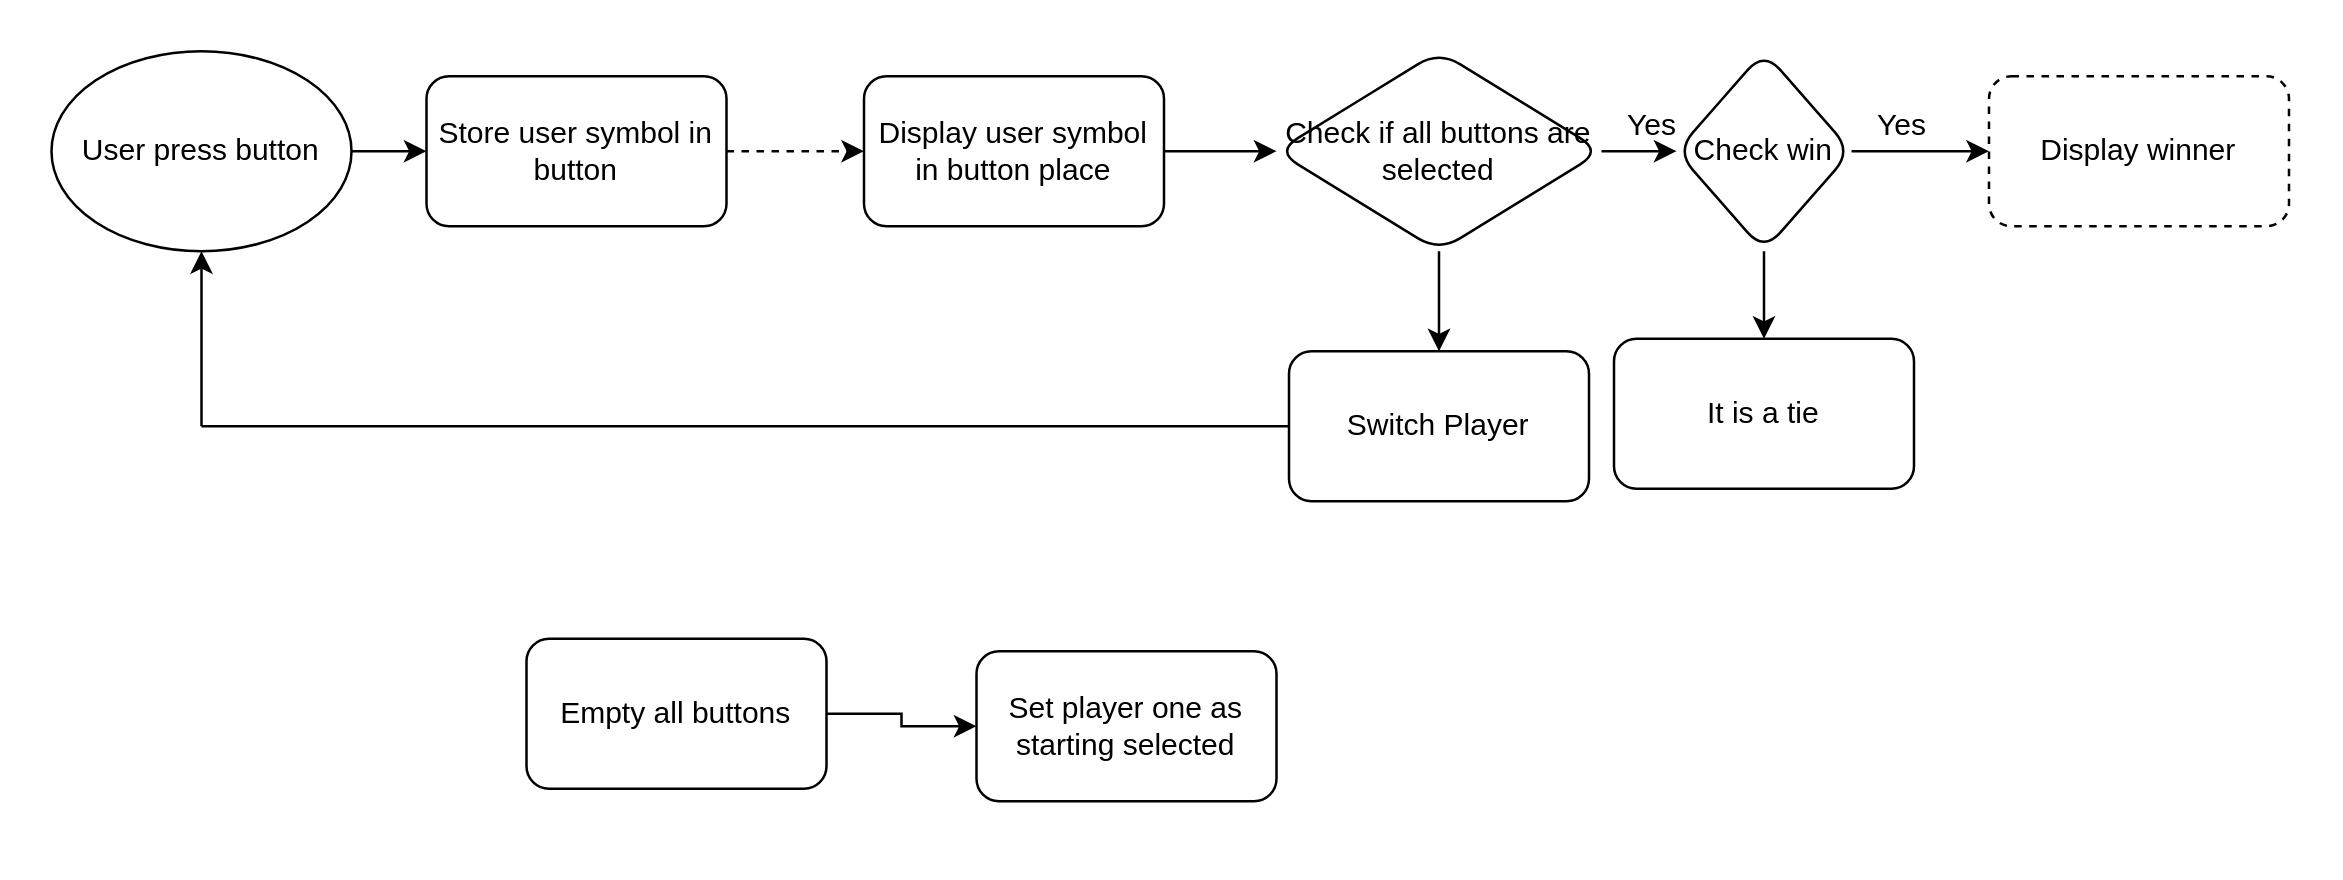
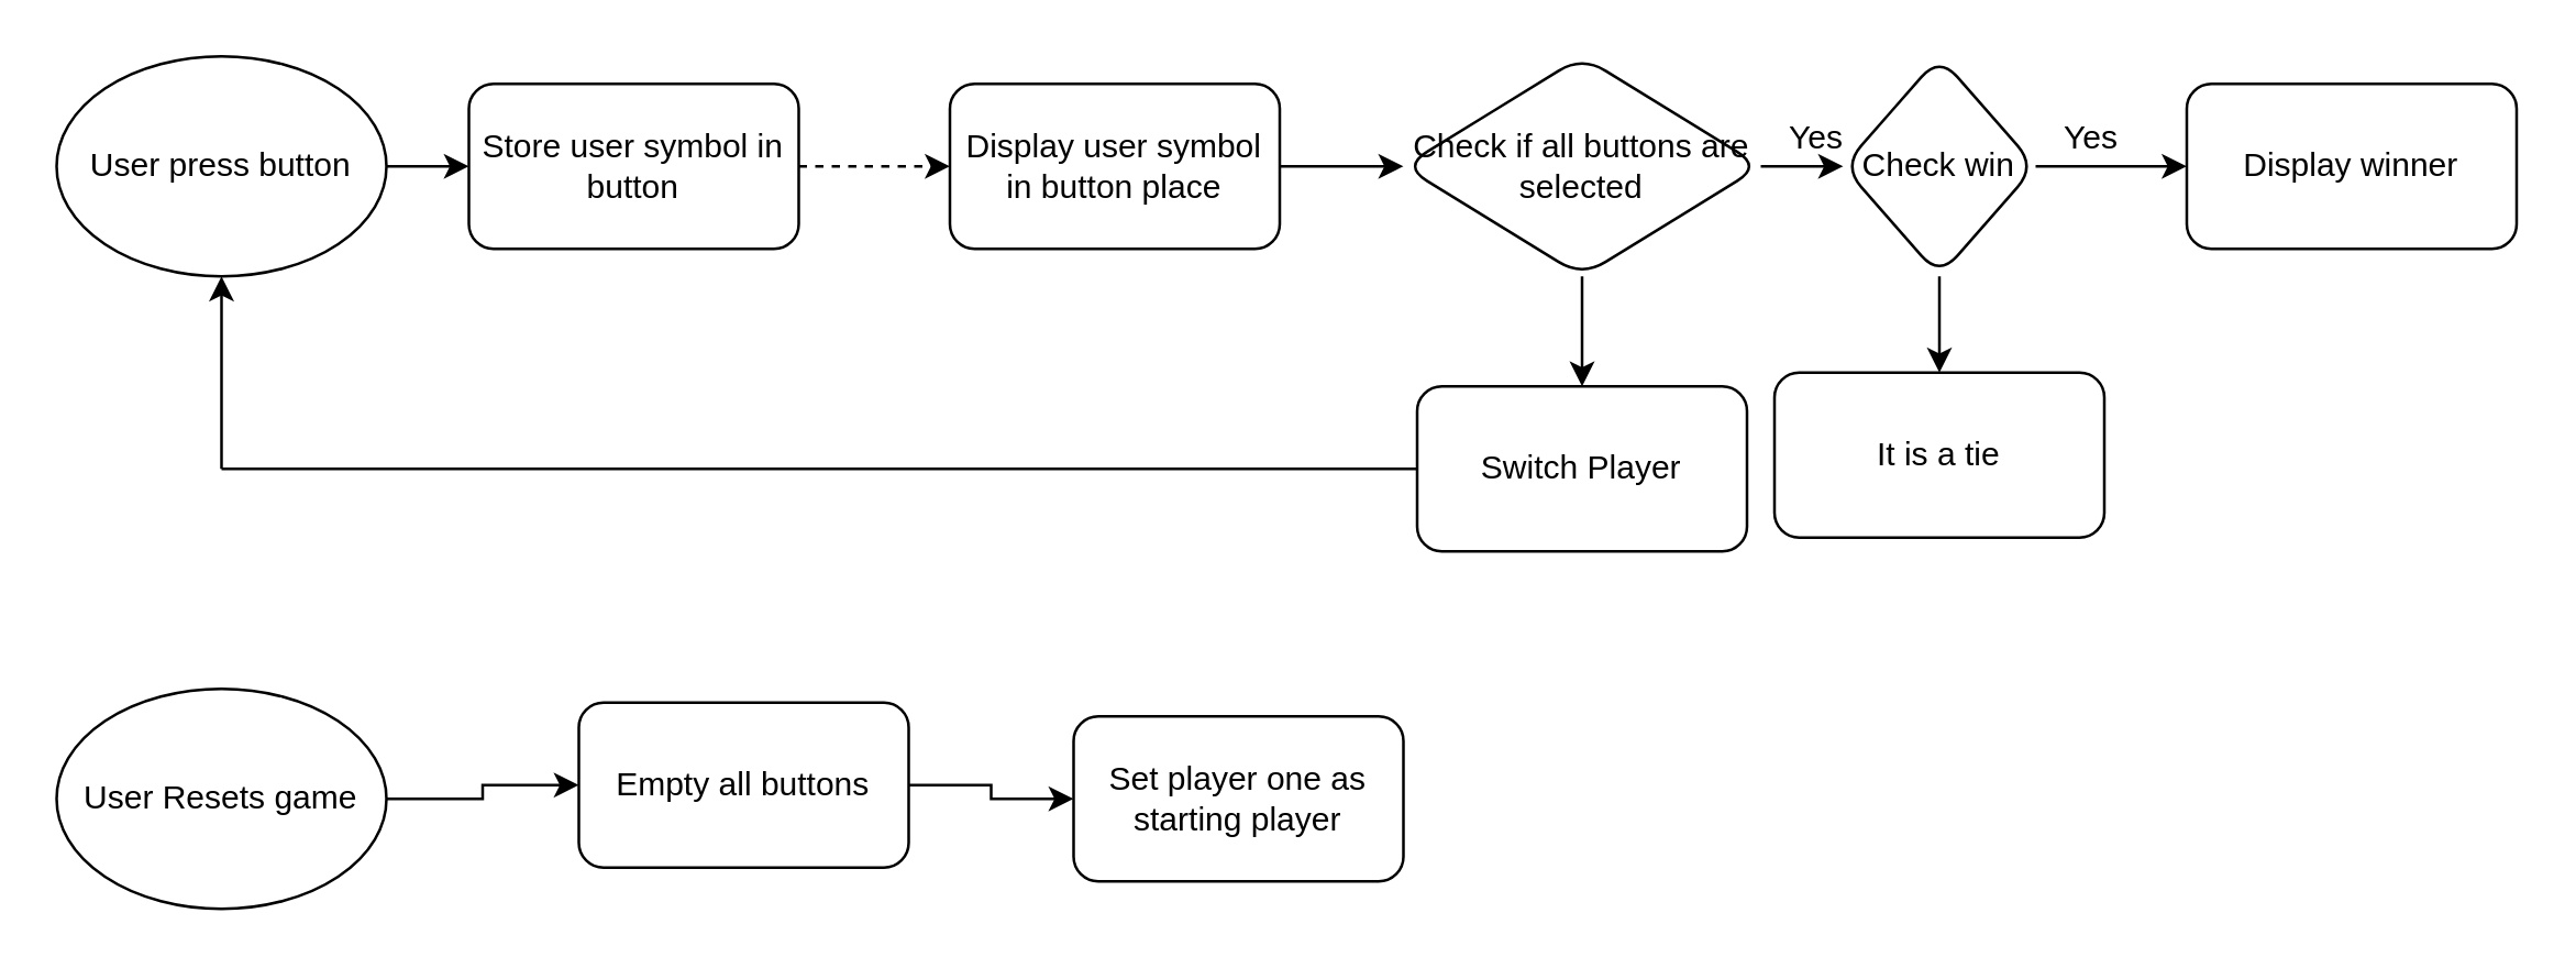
  <mxCell id="0" />
  <mxCell id="1" parent="0" />
  <mxCell id="2" value="User press button" style="ellipse;whiteSpace=wrap;html=1;align=center;" vertex="1" parent="1"><mxGeometry x="20" y="20" width="120" height="80" as="geometry" /></mxCell>
  <mxCell id="3" value="" style="endArrow=classic;html=1;rounded=0;" edge="1" parent="1" target="5"><mxGeometry width="50" height="50" relative="1" as="geometry"><mxPoint x="140" y="60" as="sourcePoint" /><mxPoint x="220" y="60" as="targetPoint" /><Array as="points"><mxPoint x="140" y="60" /></Array></mxGeometry></mxCell>
  <mxCell id="4" value="" style="edgeStyle=orthogonalEdgeStyle;rounded=0;orthogonalLoop=1;jettySize=auto;html=1;dashed=1;" edge="1" parent="1" source="5" target="7"><mxGeometry relative="1" as="geometry" /></mxCell>
  <mxCell id="5" value="Store user symbol in button" style="rounded=1;whiteSpace=wrap;html=1;align=center;" vertex="1" parent="1"><mxGeometry x="170" y="30" width="120" height="60" as="geometry" /></mxCell>
  <mxCell id="6" value="" style="edgeStyle=orthogonalEdgeStyle;rounded=0;orthogonalLoop=1;jettySize=auto;html=1;" edge="1" parent="1" source="7" target="10"><mxGeometry relative="1" as="geometry" /></mxCell>
  <mxCell id="7" value="Display user symbol in button place" style="whiteSpace=wrap;html=1;rounded=1;" vertex="1" parent="1"><mxGeometry x="345" y="30" width="120" height="60" as="geometry" /></mxCell>
  <mxCell id="8" value="" style="edgeStyle=orthogonalEdgeStyle;rounded=0;orthogonalLoop=1;jettySize=auto;html=1;align=center;" edge="1" parent="1" source="10" target="11"><mxGeometry relative="1" as="geometry" /></mxCell>
  <mxCell id="9" value="" style="edgeStyle=orthogonalEdgeStyle;rounded=0;orthogonalLoop=1;jettySize=auto;html=1;align=center;" edge="1" parent="1" source="10" target="14"><mxGeometry relative="1" as="geometry" /></mxCell>
  <mxCell id="10" value="Check if all buttons are selected" style="rhombus;whiteSpace=wrap;html=1;rounded=1;" vertex="1" parent="1"><mxGeometry x="510" y="20" width="130" height="80" as="geometry" /></mxCell>
  <mxCell id="11" value="Switch Player" style="whiteSpace=wrap;html=1;rounded=1;" vertex="1" parent="1"><mxGeometry x="515" y="140" width="120" height="60" as="geometry" /></mxCell>
  <mxCell id="12" value="" style="edgeStyle=orthogonalEdgeStyle;rounded=0;orthogonalLoop=1;jettySize=auto;html=1;align=center;" edge="1" parent="1" source="14" target="16"><mxGeometry relative="1" as="geometry"><Array as="points"><mxPoint x="770" y="60" /><mxPoint x="770" y="60" /></Array></mxGeometry></mxCell>
  <mxCell id="13" value="" style="edgeStyle=orthogonalEdgeStyle;rounded=0;orthogonalLoop=1;jettySize=auto;html=1;" edge="1" parent="1" source="14" target="18"><mxGeometry relative="1" as="geometry" /></mxCell>
  <mxCell id="14" value="Check win" style="rhombus;whiteSpace=wrap;html=1;rounded=1;" vertex="1" parent="1"><mxGeometry x="670" y="20" width="70" height="80" as="geometry" /></mxCell>
  <mxCell id="15" value="Yes" style="text;html=1;align=center;verticalAlign=middle;resizable=0;points=[];autosize=1;strokeColor=none;fillColor=none;" vertex="1" parent="1"><mxGeometry x="640" y="35" width="40" height="30" as="geometry" /></mxCell>
- <mxCell id="16" value="Display winner" style="whiteSpace=wrap;html=1;rounded=1;dashed=1;" vertex="1" parent="1"><mxGeometry x="795" y="30" width="120" height="60" as="geometry" /></mxCell>
+ <mxCell id="16" value="Display winner" style="whiteSpace=wrap;html=1;rounded=1;" vertex="1" parent="1"><mxGeometry x="795" y="30" width="120" height="60" as="geometry" /></mxCell>
  <mxCell id="17" value="Yes" style="text;html=1;align=center;verticalAlign=middle;resizable=0;points=[];autosize=1;strokeColor=none;fillColor=none;" vertex="1" parent="1"><mxGeometry x="740" y="35" width="40" height="30" as="geometry" /></mxCell>
  <mxCell id="18" value="It is a tie" style="whiteSpace=wrap;html=1;rounded=1;" vertex="1" parent="1"><mxGeometry x="645" y="135" width="120" height="60" as="geometry" /></mxCell>
  <mxCell id="19" value="" style="endArrow=classic;html=1;rounded=0;entryX=0.5;entryY=1;entryDx=0;entryDy=0;" edge="1" parent="1" target="2"><mxGeometry width="50" height="50" relative="1" as="geometry"><mxPoint x="80" y="170" as="sourcePoint" /><mxPoint x="80" y="170" as="targetPoint" /></mxGeometry></mxCell>
  <mxCell id="20" value="" style="endArrow=none;html=1;rounded=0;entryX=0;entryY=0.5;entryDx=0;entryDy=0;" edge="1" parent="1" target="11"><mxGeometry width="50" height="50" relative="1" as="geometry"><mxPoint x="80" y="170" as="sourcePoint" /><mxPoint x="480" y="210" as="targetPoint" /></mxGeometry></mxCell>
+ <mxCell id="21" value="" style="edgeStyle=orthogonalEdgeStyle;rounded=0;orthogonalLoop=1;jettySize=auto;html=1;" edge="1" parent="1" source="22" target="24"><mxGeometry relative="1" as="geometry" /></mxCell>
+ <mxCell id="22" value="User Resets game" style="ellipse;whiteSpace=wrap;html=1;" vertex="1" parent="1"><mxGeometry x="20" y="250" width="120" height="80" as="geometry" /></mxCell>
  <mxCell id="23" value="" style="edgeStyle=orthogonalEdgeStyle;rounded=0;orthogonalLoop=1;jettySize=auto;html=1;" edge="1" parent="1" source="24" target="25"><mxGeometry relative="1" as="geometry" /></mxCell>
  <mxCell id="24" value="Empty all buttons" style="rounded=1;whiteSpace=wrap;html=1;" vertex="1" parent="1"><mxGeometry x="210" y="255" width="120" height="60" as="geometry" /></mxCell>
- <mxCell id="25" value="Set player one as starting selected" style="whiteSpace=wrap;html=1;rounded=1;" vertex="1" parent="1"><mxGeometry x="390" y="260" width="120" height="60" as="geometry" /></mxCell>
+ <mxCell id="25" value="Set player one as starting player" style="whiteSpace=wrap;html=1;rounded=1;" vertex="1" parent="1"><mxGeometry x="390" y="260" width="120" height="60" as="geometry" /></mxCell>
